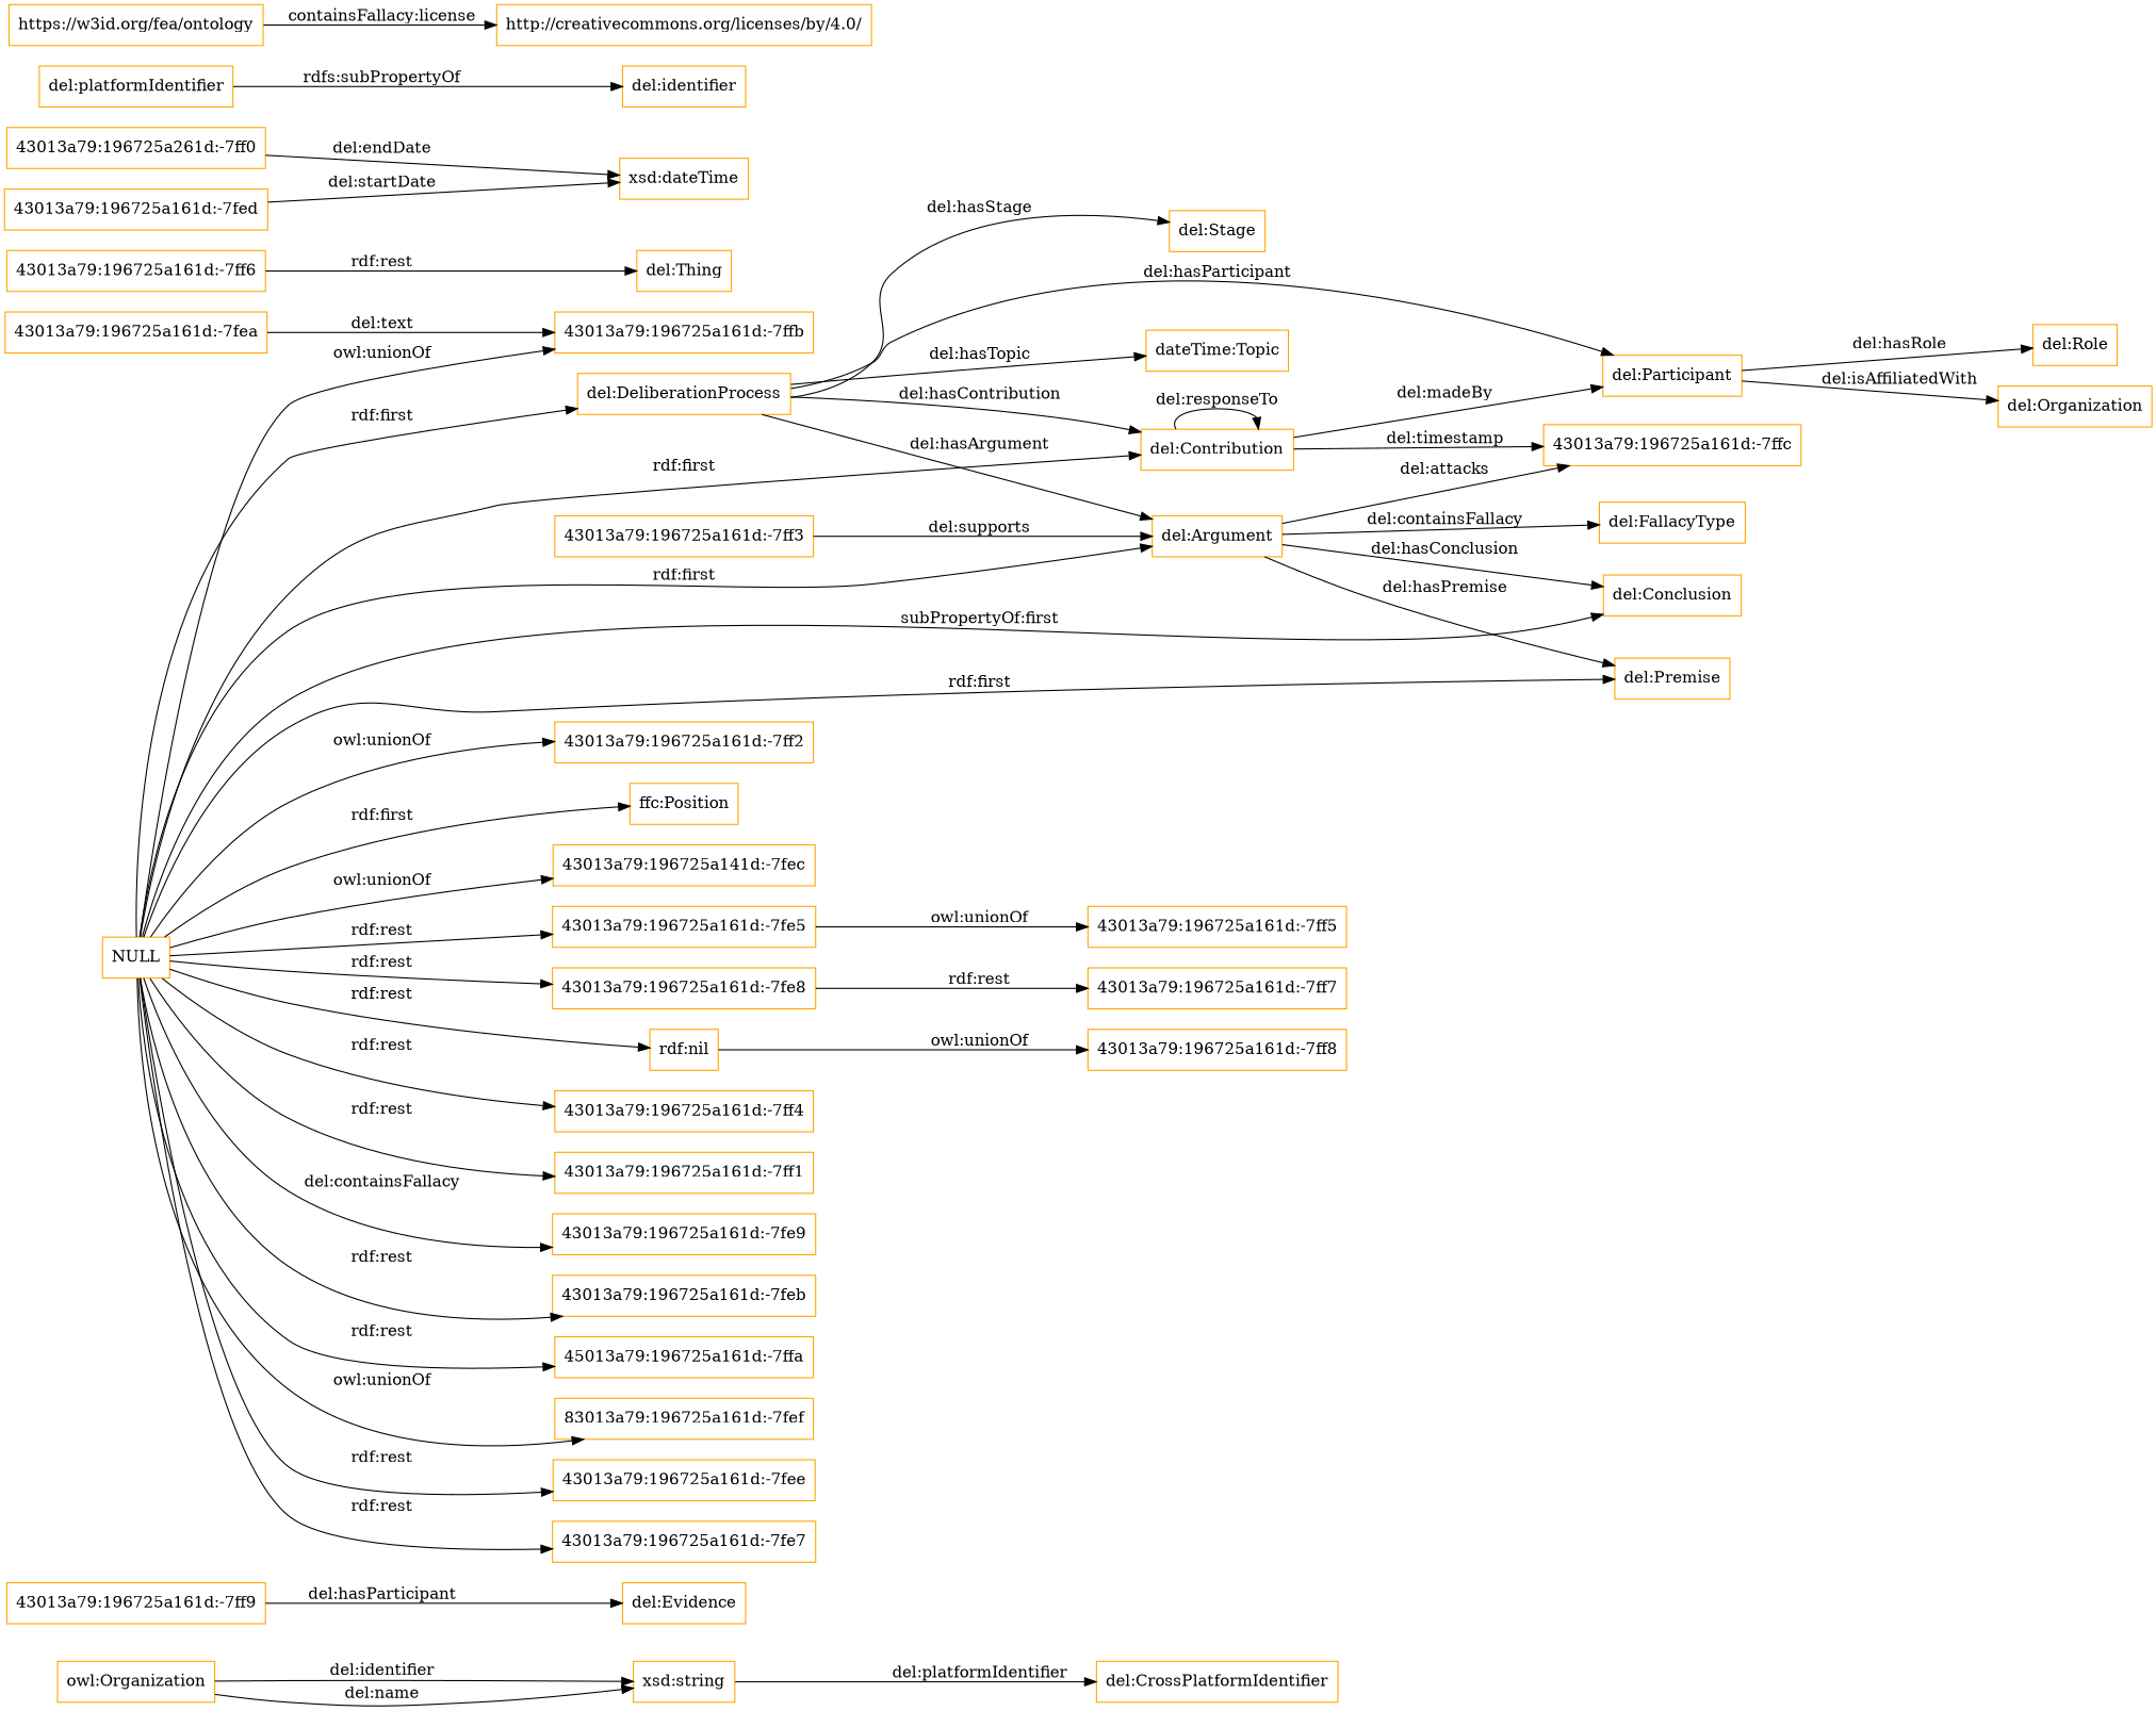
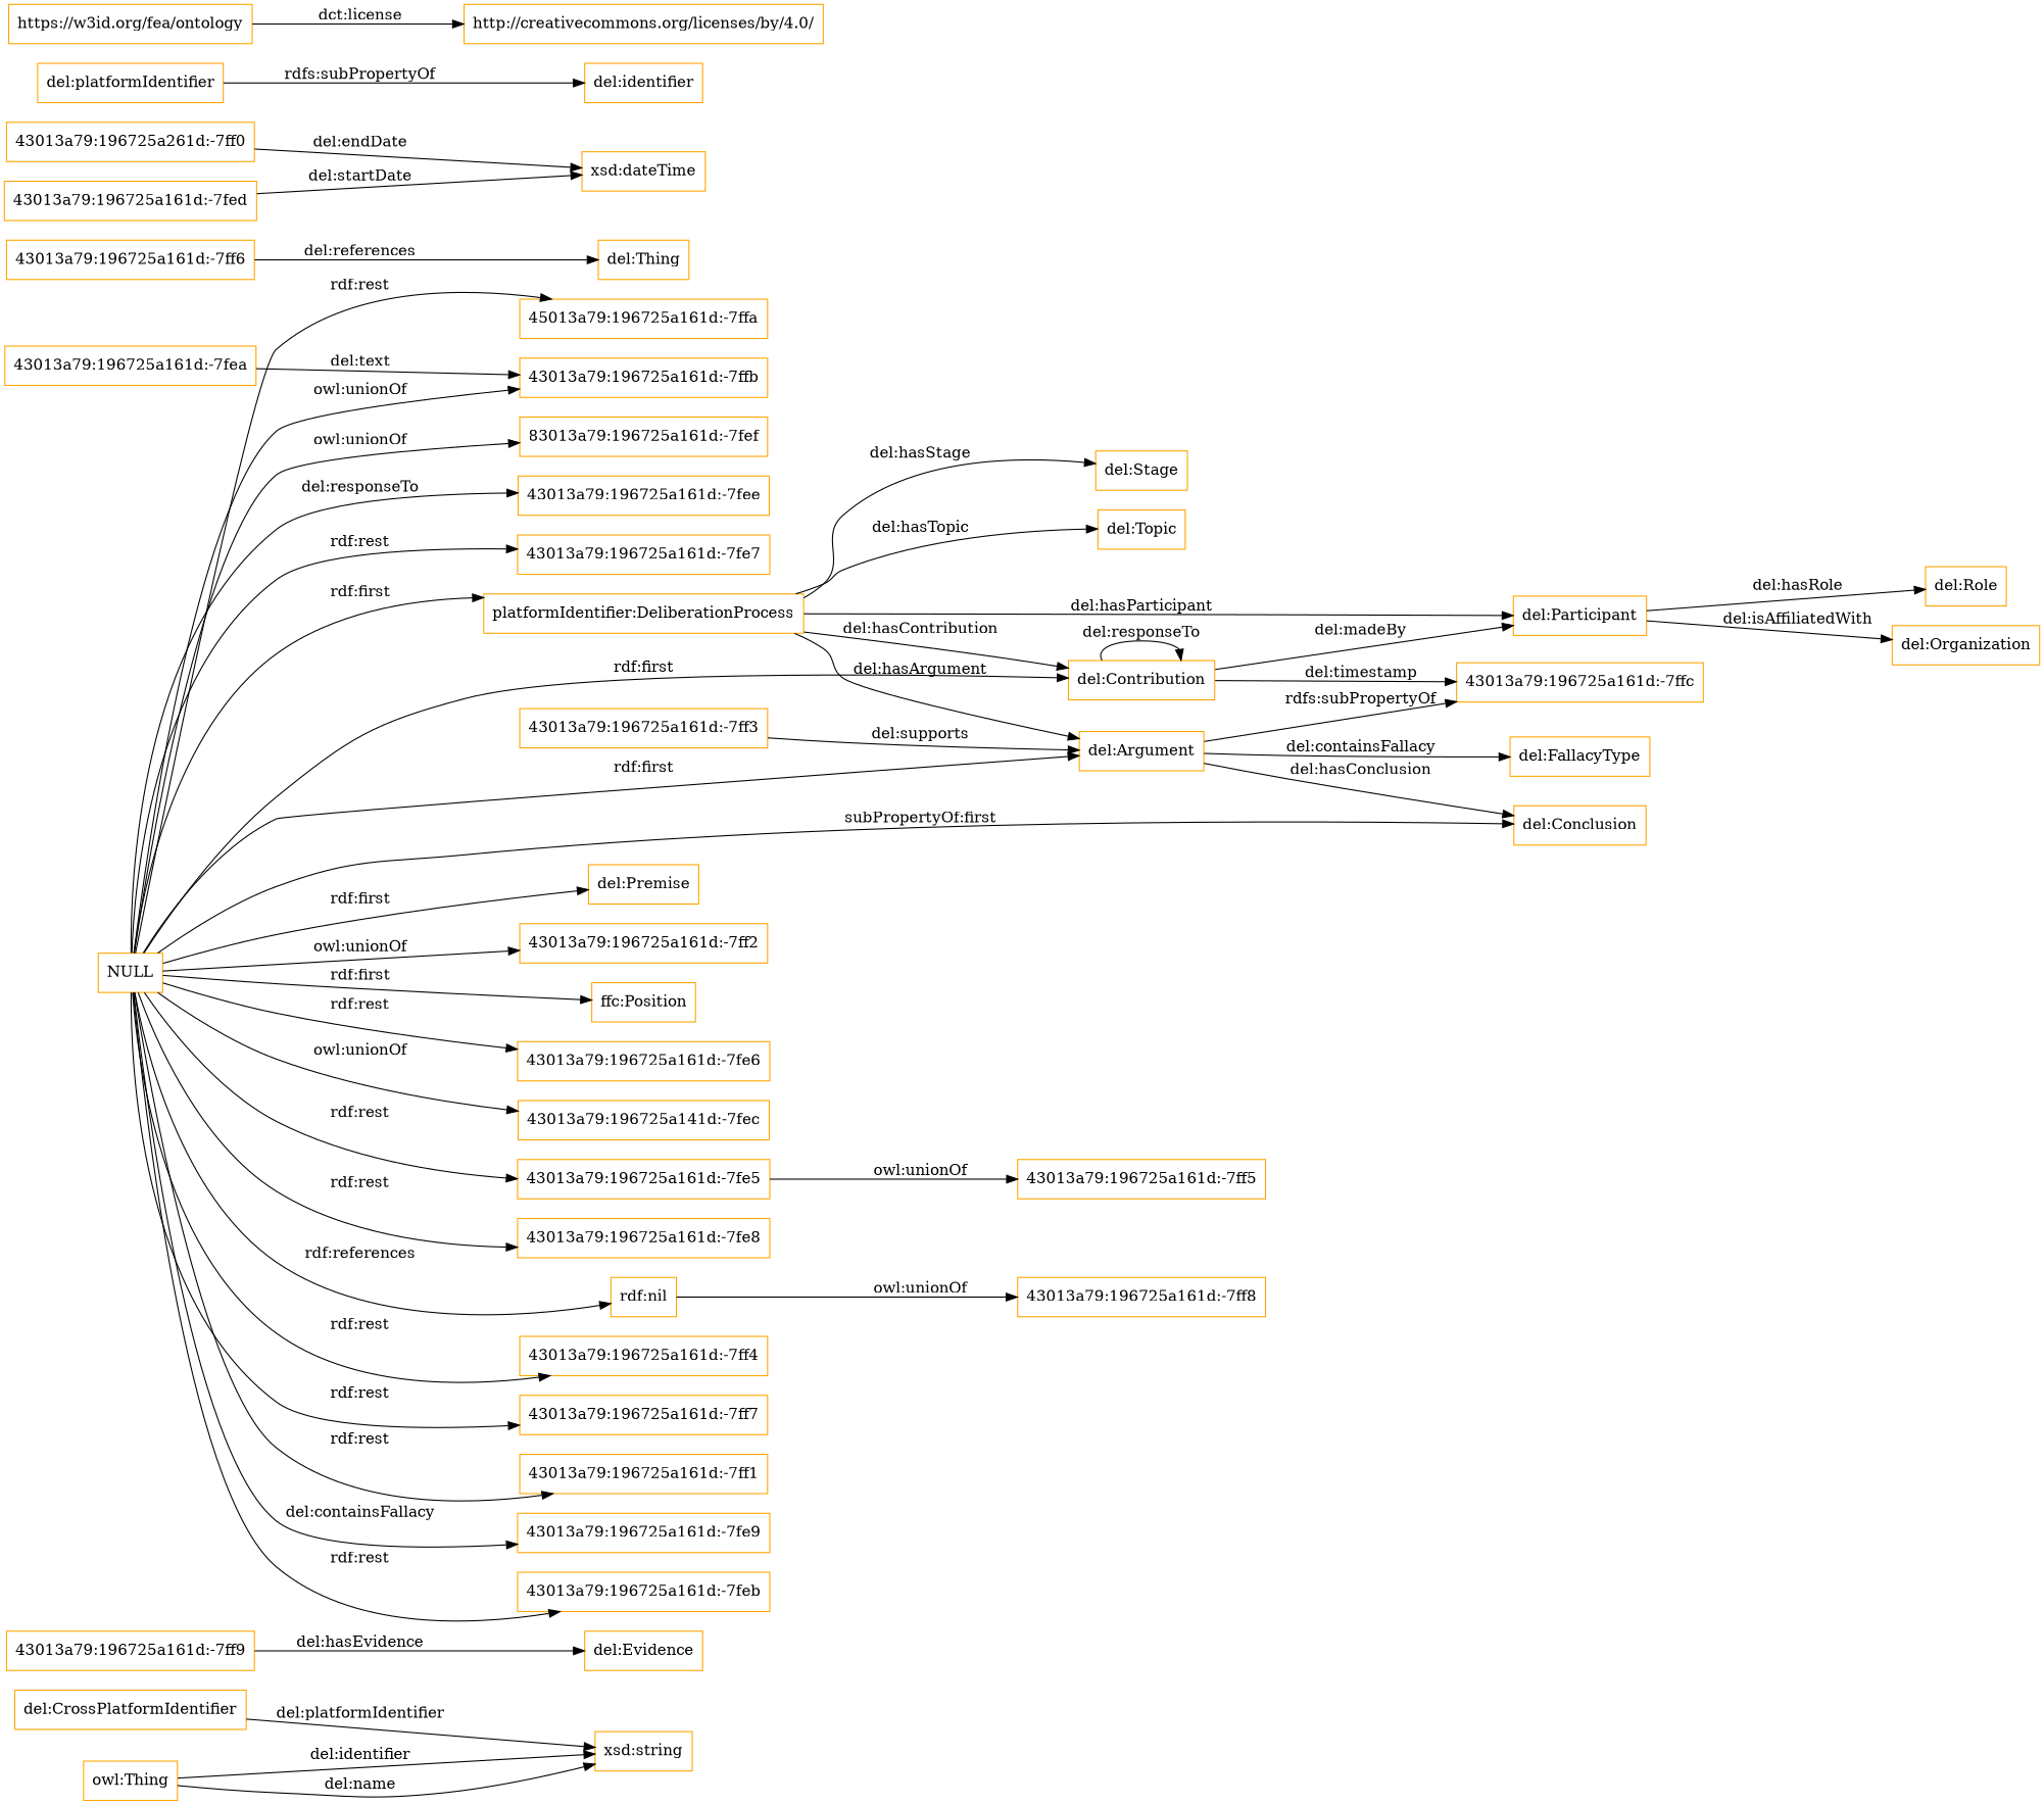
  digraph {
    rankdir=LR
    node [color=orange shape=rectangle]
    "del:CrossPlatformIdentifier"
    "xsd:string"
    "43013a79:196725a161d:-7ff9"
    "del:Evidence"
-   "del:DeliberationProcess"
-   "del:Topic" [label="dateTime:Topic"]
+   "del:DeliberationProcess" [label="platformIdentifier:DeliberationProcess"]
+   "del:Topic"
    "del:Participant"
    "del:Argument"
    "del:Stage"
    "del:Contribution"
    "del:Role"
    "del:Organization"
    "43013a79:196725a161d:-7ffc"
    "del:Conclusion"
    "del:FallacyType"
    "del:Premise"
    "43013a79:196725a161d:-7ff3"
    n18 [label="del:Thing"]
    "43013a79:196725a161d:-7ff6"
    n20 [label="43013a79:196725a261d:-7ff0"]
    "xsd:dateTime"
    "43013a79:196725a161d:-7fea"
    "43013a79:196725a161d:-7ffb"
    "43013a79:196725a161d:-7fed"
    NULL
    n26 [label="ffc:Position"]
+   "43013a79:196725a161d:-7fe6"
    n28 [label="43013a79:196725a141d:-7fec"]
    "43013a79:196725a161d:-7fe5"
    "43013a79:196725a161d:-7fe8"
    "rdf:nil"
    "43013a79:196725a161d:-7ff4"
    "43013a79:196725a161d:-7ff7"
    "43013a79:196725a161d:-7ff1"
    "43013a79:196725a161d:-7fe9"
    "43013a79:196725a161d:-7feb"
    n37 [label="45013a79:196725a161d:-7ffa"]
    n38 [label="83013a79:196725a161d:-7fef"]
    "43013a79:196725a161d:-7fee"
    "43013a79:196725a161d:-7fe7"
    "43013a79:196725a161d:-7ff2"
    "43013a79:196725a161d:-7ff5"
    "43013a79:196725a161d:-7ff8"
    "del:platformIdentifier"
    "del:identifier"
    n46 [label="https://w3id.org/fea/ontology"]
    "http://creativecommons.org/licenses/by/4.0/"
-   "owl:Thing" [label="owl:Organization"]
-   "xsd:string" -> "del:CrossPlatformIdentifier" [label="del:platformIdentifier"]
-   "43013a79:196725a161d:-7ff9" -> "del:Evidence" [label="del:hasParticipant"]
+   "owl:Thing"
+   "del:CrossPlatformIdentifier" -> "xsd:string" [label="del:platformIdentifier"]
+   "43013a79:196725a161d:-7ff9" -> "del:Evidence" [label="del:hasEvidence"]
    "del:DeliberationProcess" -> "del:Topic" [label="del:hasTopic"]
    "del:DeliberationProcess" -> "del:Participant" [label="del:hasParticipant"]
    "del:DeliberationProcess" -> "del:Argument" [label="del:hasArgument"]
    "del:DeliberationProcess" -> "del:Stage" [label="del:hasStage"]
    "del:DeliberationProcess" -> "del:Contribution" [label="del:hasContribution"]
    "del:Participant" -> "del:Role" [label="del:hasRole"]
    "del:Participant" -> "del:Organization" [label="del:isAffiliatedWith"]
-   "del:Argument" -> "43013a79:196725a161d:-7ffc" [label="del:attacks"]
+   "del:Argument" -> "43013a79:196725a161d:-7ffc" [label="rdfs:subPropertyOf"]
    "del:Argument" -> "del:Conclusion" [label="del:hasConclusion"]
    "del:Argument" -> "del:FallacyType" [label="del:containsFallacy"]
-   "del:Argument" -> "del:Premise" [label="del:hasPremise"]
    "del:Contribution" -> "del:Participant" [label="del:madeBy"]
    "del:Contribution" -> "del:Contribution" [label="del:responseTo"]
    "del:Contribution" -> "43013a79:196725a161d:-7ffc" [label="del:timestamp"]
    "43013a79:196725a161d:-7ff3" -> "del:Argument" [label="del:supports"]
-   "43013a79:196725a161d:-7ff6" -> n18 [label="rdf:rest"]
+   "43013a79:196725a161d:-7ff6" -> n18 [label="del:references"]
    n20 -> "xsd:dateTime" [label="del:endDate"]
    "43013a79:196725a161d:-7fea" -> "43013a79:196725a161d:-7ffb" [label="del:text"]
    "43013a79:196725a161d:-7fed" -> "xsd:dateTime" [label="del:startDate"]
    NULL -> "del:DeliberationProcess" [label="rdf:first"]
    NULL -> "del:Argument" [label="rdf:first"]
    NULL -> "del:Contribution" [label="rdf:first"]
    NULL -> "del:Conclusion" [label="subPropertyOf:first"]
    NULL -> "del:Premise" [label="rdf:first"]
    NULL -> "43013a79:196725a161d:-7ffb" [label="owl:unionOf"]
    NULL -> n26 [label="rdf:first"]
+   NULL -> "43013a79:196725a161d:-7fe6" [label="rdf:rest"]
    NULL -> n28 [label="owl:unionOf"]
    NULL -> "43013a79:196725a161d:-7fe5" [label="rdf:rest"]
    NULL -> "43013a79:196725a161d:-7fe8" [label="rdf:rest"]
-   NULL -> "rdf:nil" [label="rdf:rest"]
+   NULL -> "rdf:nil" [label="rdf:references"]
    NULL -> "43013a79:196725a161d:-7ff4" [label="rdf:rest"]
-   "43013a79:196725a161d:-7fe8" -> "43013a79:196725a161d:-7ff7" [label="rdf:rest"]
+   NULL -> "43013a79:196725a161d:-7ff7" [label="rdf:rest"]
    NULL -> "43013a79:196725a161d:-7ff1" [label="rdf:rest"]
    NULL -> "43013a79:196725a161d:-7fe9" [label="del:containsFallacy"]
    NULL -> "43013a79:196725a161d:-7feb" [label="rdf:rest"]
    NULL -> n37 [label="rdf:rest"]
    NULL -> n38 [label="owl:unionOf"]
-   NULL -> "43013a79:196725a161d:-7fee" [label="rdf:rest"]
+   NULL -> "43013a79:196725a161d:-7fee" [label="del:responseTo"]
    NULL -> "43013a79:196725a161d:-7fe7" [label="rdf:rest"]
    NULL -> "43013a79:196725a161d:-7ff2" [label="owl:unionOf"]
    "43013a79:196725a161d:-7fe5" -> "43013a79:196725a161d:-7ff5" [label="owl:unionOf"]
    "rdf:nil" -> "43013a79:196725a161d:-7ff8" [label="owl:unionOf"]
    "del:platformIdentifier" -> "del:identifier" [label="rdfs:subPropertyOf"]
-   n46 -> "http://creativecommons.org/licenses/by/4.0/" [label="containsFallacy:license"]
+   n46 -> "http://creativecommons.org/licenses/by/4.0/" [label="dct:license"]
    "owl:Thing" -> "xsd:string" [label="del:identifier"]
    "owl:Thing" -> "xsd:string" [label="del:name"]
  }
